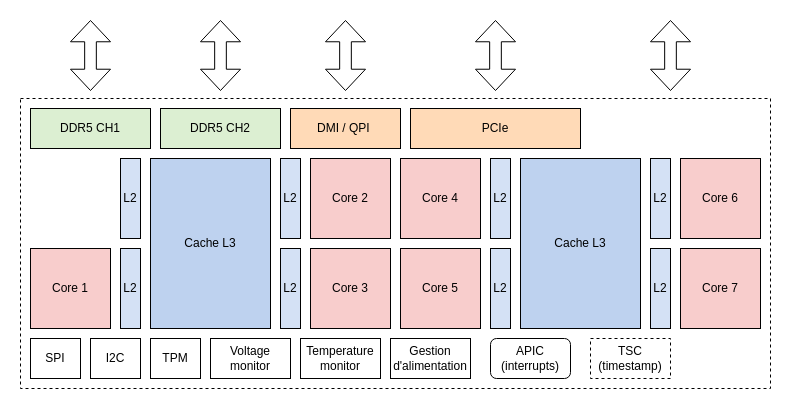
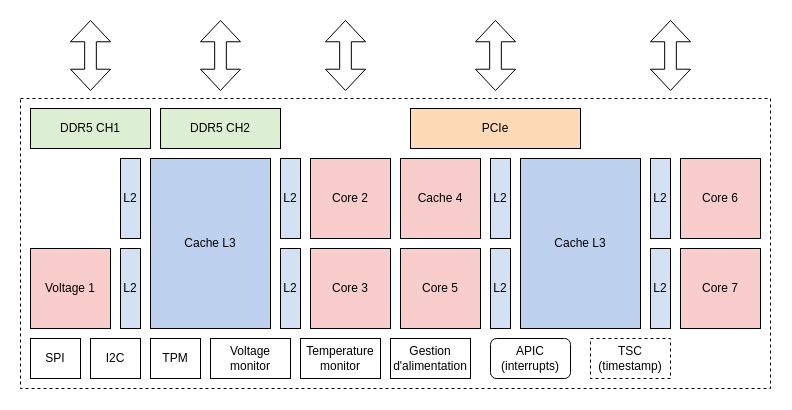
  <mxCell id="0" />
  <mxCell id="1" parent="0" />
  <mxCell id="2" value="" style="rounded=0;whiteSpace=wrap;html=1;fillColor=none;dashed=1;fillOpacity=50;" vertex="1" parent="1"><mxGeometry x="20" y="98" width="750" height="290" as="geometry" /></mxCell>
- <mxCell id="3" value="Core 1" style="whiteSpace=wrap;html=1;aspect=fixed;fillOpacity=50;fillColor=#F19C99;" vertex="1" parent="1"><mxGeometry x="30" y="248" width="80" height="80" as="geometry" /></mxCell>
+ <mxCell id="3" value="Voltage 1" style="whiteSpace=wrap;html=1;aspect=fixed;fillOpacity=50;fillColor=#F19C99;" vertex="1" parent="1"><mxGeometry x="30" y="248" width="80" height="80" as="geometry" /></mxCell>
  <mxCell id="4" value="Core 2" style="whiteSpace=wrap;html=1;aspect=fixed;fillOpacity=50;fillColor=#F19C99;" vertex="1" parent="1"><mxGeometry x="310" y="158" width="80" height="80" as="geometry" /></mxCell>
  <mxCell id="5" value="Core 3" style="whiteSpace=wrap;html=1;aspect=fixed;fillOpacity=50;fillColor=#F19C99;" vertex="1" parent="1"><mxGeometry x="310" y="248" width="80" height="80" as="geometry" /></mxCell>
  <mxCell id="6" value="Cache L3" style="rounded=0;whiteSpace=wrap;html=1;fillOpacity=50;fillColor=#7EA6E0;" vertex="1" parent="1"><mxGeometry x="150" y="158" width="120" height="170" as="geometry" /></mxCell>
  <mxCell id="7" value="L2" style="rounded=0;whiteSpace=wrap;html=1;fillOpacity=50;fillColor=#A9C4EB;" vertex="1" parent="1"><mxGeometry x="120" y="248" width="20" height="80" as="geometry" /></mxCell>
  <mxCell id="8" value="L2" style="rounded=0;whiteSpace=wrap;html=1;fillOpacity=50;fillColor=#A9C4EB;" vertex="1" parent="1"><mxGeometry x="120" y="158" width="20" height="80" as="geometry" /></mxCell>
  <mxCell id="9" value="L2" style="rounded=0;whiteSpace=wrap;html=1;fillOpacity=50;fillColor=#A9C4EB;" vertex="1" parent="1"><mxGeometry x="280" y="158" width="20" height="80" as="geometry" /></mxCell>
  <mxCell id="10" value="L2" style="rounded=0;whiteSpace=wrap;html=1;fillOpacity=50;fillColor=#A9C4EB;" vertex="1" parent="1"><mxGeometry x="280" y="248" width="20" height="80" as="geometry" /></mxCell>
  <mxCell id="11" value="DDR5 CH1" style="rounded=0;whiteSpace=wrap;html=1;fillOpacity=50;fillColor=#B9E0A5;" vertex="1" parent="1"><mxGeometry x="30" y="108" width="120" height="40" as="geometry" /></mxCell>
  <mxCell id="12" value="DDR5 CH2" style="rounded=0;whiteSpace=wrap;html=1;fillOpacity=50;fillColor=#B9E0A5;" vertex="1" parent="1"><mxGeometry x="160" y="108" width="120" height="40" as="geometry" /></mxCell>
  <mxCell id="13" value="PCIe" style="rounded=0;whiteSpace=wrap;html=1;fillOpacity=50;fillColor=#FFB570;" vertex="1" parent="1"><mxGeometry x="410" y="108" width="170" height="40" as="geometry" /></mxCell>
  <mxCell id="14" value="" style="shape=doubleArrow;direction=south;whiteSpace=wrap;html=1;arrowWidth=0.292;arrowSize=0.304;fillColor=none;" vertex="1" parent="1"><mxGeometry x="70" y="20" width="40" height="70" as="geometry" /></mxCell>
- <mxCell id="15" value="DMI / QPI&amp;nbsp;" style="rounded=0;whiteSpace=wrap;html=1;fillOpacity=50;fillColor=#FFB570;" vertex="1" parent="1"><mxGeometry x="290" y="108" width="110" height="40" as="geometry" /></mxCell>
- <mxCell id="16" value="Core 4" style="whiteSpace=wrap;html=1;aspect=fixed;fillOpacity=50;fillColor=#F19C99;" vertex="1" parent="1"><mxGeometry x="400" y="158" width="80" height="80" as="geometry" /></mxCell>
+ <mxCell id="16" value="Cache 4" style="whiteSpace=wrap;html=1;aspect=fixed;fillOpacity=50;fillColor=#F19C99;" vertex="1" parent="1"><mxGeometry x="400" y="158" width="80" height="80" as="geometry" /></mxCell>
  <mxCell id="17" value="Core 5" style="whiteSpace=wrap;html=1;aspect=fixed;fillOpacity=50;fillColor=#F19C99;" vertex="1" parent="1"><mxGeometry x="400" y="248" width="80" height="80" as="geometry" /></mxCell>
  <mxCell id="18" value="Core 6" style="whiteSpace=wrap;html=1;aspect=fixed;fillOpacity=50;fillColor=#F19C99;" vertex="1" parent="1"><mxGeometry x="680" y="158" width="80" height="80" as="geometry" /></mxCell>
  <mxCell id="19" value="Core 7" style="whiteSpace=wrap;html=1;aspect=fixed;fillOpacity=50;fillColor=#F19C99;" vertex="1" parent="1"><mxGeometry x="680" y="248" width="80" height="80" as="geometry" /></mxCell>
  <mxCell id="20" value="Cache L3" style="rounded=0;whiteSpace=wrap;html=1;fillOpacity=50;fillColor=#7EA6E0;" vertex="1" parent="1"><mxGeometry x="520" y="158" width="120" height="170" as="geometry" /></mxCell>
  <mxCell id="21" value="L2" style="rounded=0;whiteSpace=wrap;html=1;fillOpacity=50;fillColor=#A9C4EB;" vertex="1" parent="1"><mxGeometry x="490" y="248" width="20" height="80" as="geometry" /></mxCell>
  <mxCell id="22" value="L2" style="rounded=0;whiteSpace=wrap;html=1;fillOpacity=50;fillColor=#A9C4EB;" vertex="1" parent="1"><mxGeometry x="490" y="158" width="20" height="80" as="geometry" /></mxCell>
  <mxCell id="23" value="L2" style="rounded=0;whiteSpace=wrap;html=1;fillOpacity=50;fillColor=#A9C4EB;" vertex="1" parent="1"><mxGeometry x="650" y="158" width="20" height="80" as="geometry" /></mxCell>
  <mxCell id="24" value="L2" style="rounded=0;whiteSpace=wrap;html=1;fillOpacity=50;fillColor=#A9C4EB;" vertex="1" parent="1"><mxGeometry x="650" y="248" width="20" height="80" as="geometry" /></mxCell>
  <mxCell id="25" value="SPI" style="rounded=0;whiteSpace=wrap;html=1;fillOpacity=50;" vertex="1" parent="1"><mxGeometry x="30" y="338" width="50" height="40" as="geometry" /></mxCell>
  <mxCell id="26" value="I2C" style="rounded=0;whiteSpace=wrap;html=1;fillOpacity=50;" vertex="1" parent="1"><mxGeometry x="90" y="338" width="50" height="40" as="geometry" /></mxCell>
  <mxCell id="27" value="TPM" style="rounded=0;whiteSpace=wrap;html=1;fillOpacity=50;" vertex="1" parent="1"><mxGeometry x="150" y="338" width="50" height="40" as="geometry" /></mxCell>
  <mxCell id="28" value="Voltage&lt;br&gt;monitor" style="rounded=0;whiteSpace=wrap;html=1;fillOpacity=50;" vertex="1" parent="1"><mxGeometry x="210" y="338" width="80" height="40" as="geometry" /></mxCell>
  <mxCell id="29" value="Temperature&lt;br&gt;monitor" style="rounded=0;whiteSpace=wrap;html=1;fillOpacity=50;" vertex="1" parent="1"><mxGeometry x="300" y="338" width="80" height="40" as="geometry" /></mxCell>
  <mxCell id="30" value="" style="shape=doubleArrow;direction=south;whiteSpace=wrap;html=1;arrowWidth=0.292;arrowSize=0.304;fillColor=none;" vertex="1" parent="1"><mxGeometry x="200" y="20" width="40" height="70" as="geometry" /></mxCell>
  <mxCell id="31" value="" style="shape=doubleArrow;direction=south;whiteSpace=wrap;html=1;arrowWidth=0.292;arrowSize=0.304;fillColor=none;" vertex="1" parent="1"><mxGeometry x="475" y="20" width="40" height="70" as="geometry" /></mxCell>
  <mxCell id="32" value="" style="shape=doubleArrow;direction=south;whiteSpace=wrap;html=1;arrowWidth=0.292;arrowSize=0.304;fillColor=none;" vertex="1" parent="1"><mxGeometry x="650" y="20" width="40" height="70" as="geometry" /></mxCell>
  <mxCell id="33" value="" style="shape=doubleArrow;direction=south;whiteSpace=wrap;html=1;arrowWidth=0.292;arrowSize=0.304;fillColor=none;" vertex="1" parent="1"><mxGeometry x="325" y="20" width="40" height="70" as="geometry" /></mxCell>
  <mxCell id="34" value="Gestion&lt;br&gt;d'alimentation" style="rounded=0;whiteSpace=wrap;html=1;fillOpacity=50;" vertex="1" parent="1"><mxGeometry x="390" y="338" width="80" height="40" as="geometry" /></mxCell>
  <mxCell id="35" value="TSC&lt;br&gt;(timestamp)" style="rounded=0;whiteSpace=wrap;html=1;fillOpacity=50;dashed=1;" vertex="1" parent="1"><mxGeometry x="590" y="338" width="80" height="40" as="geometry" /></mxCell>
  <mxCell id="36" value="APIC&lt;br&gt;(interrupts)" style="whiteSpace=wrap;html=1;fillOpacity=50;rounded=1;" vertex="1" parent="1"><mxGeometry x="490" y="338" width="80" height="40" as="geometry" /></mxCell>
